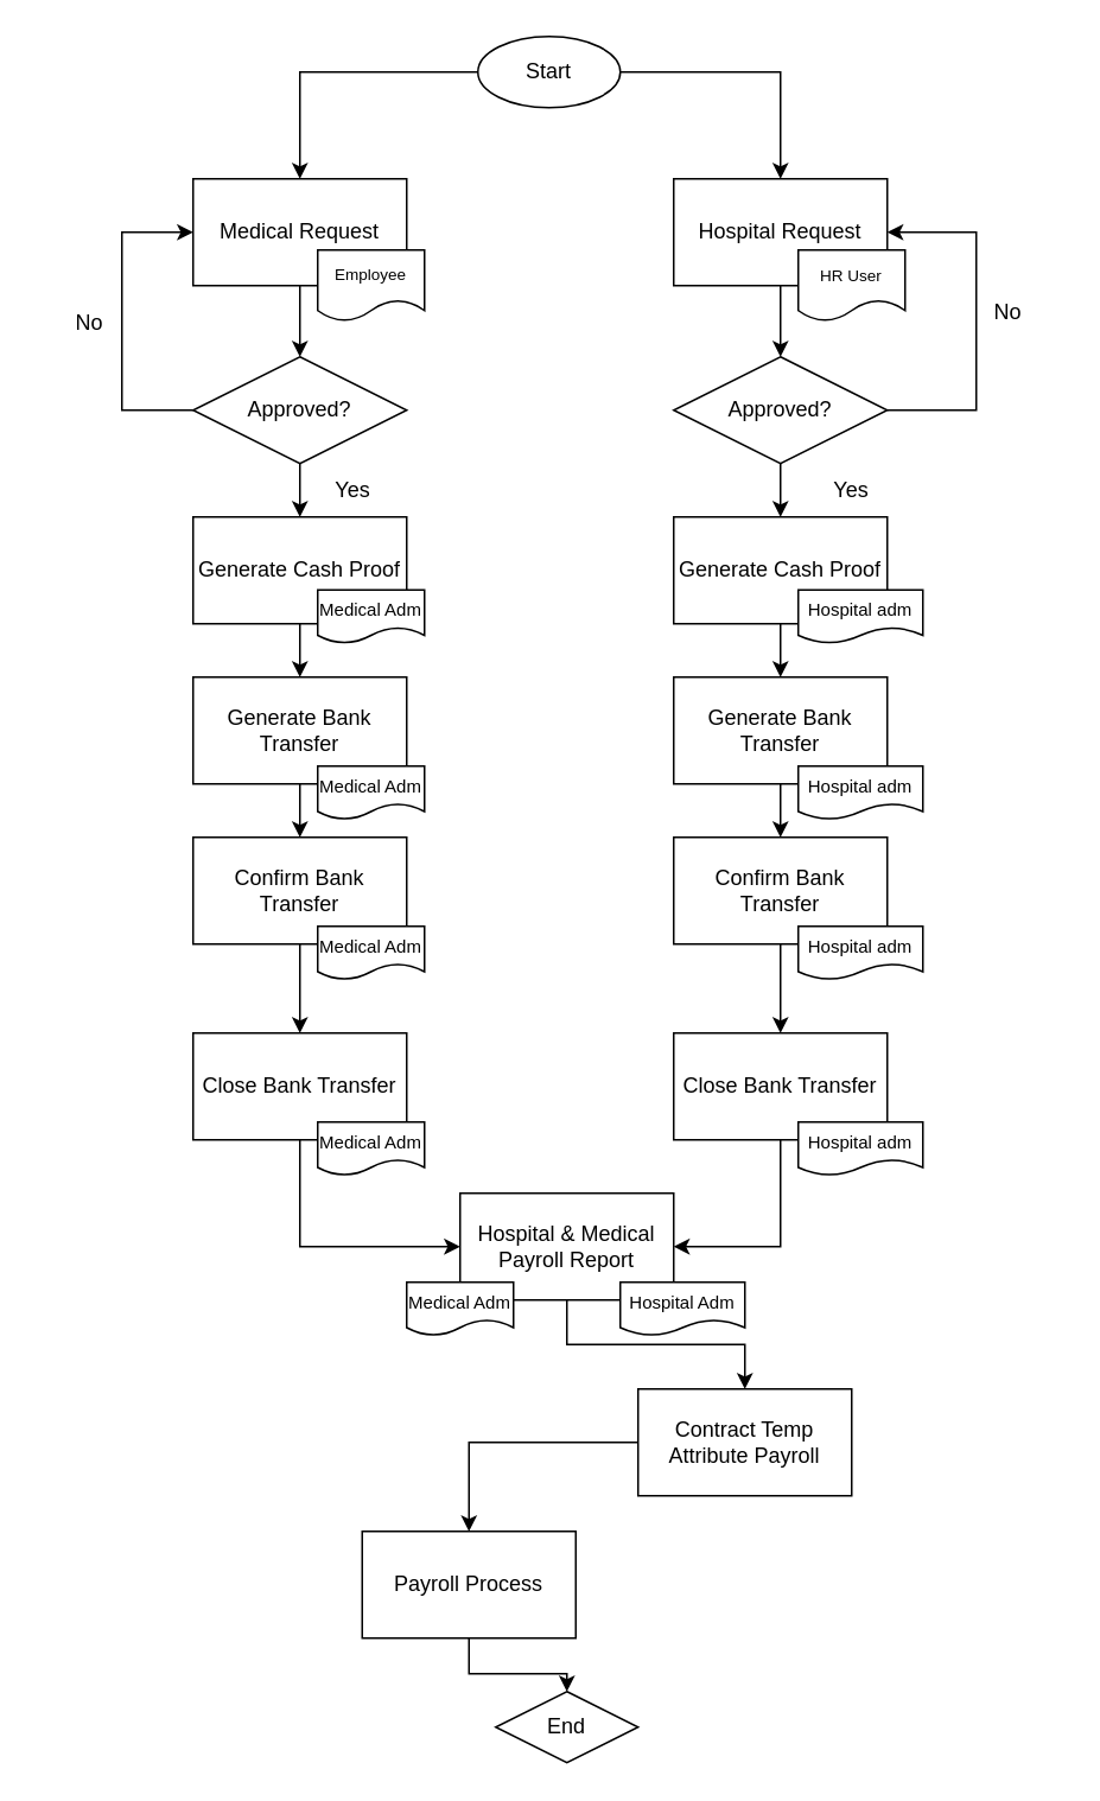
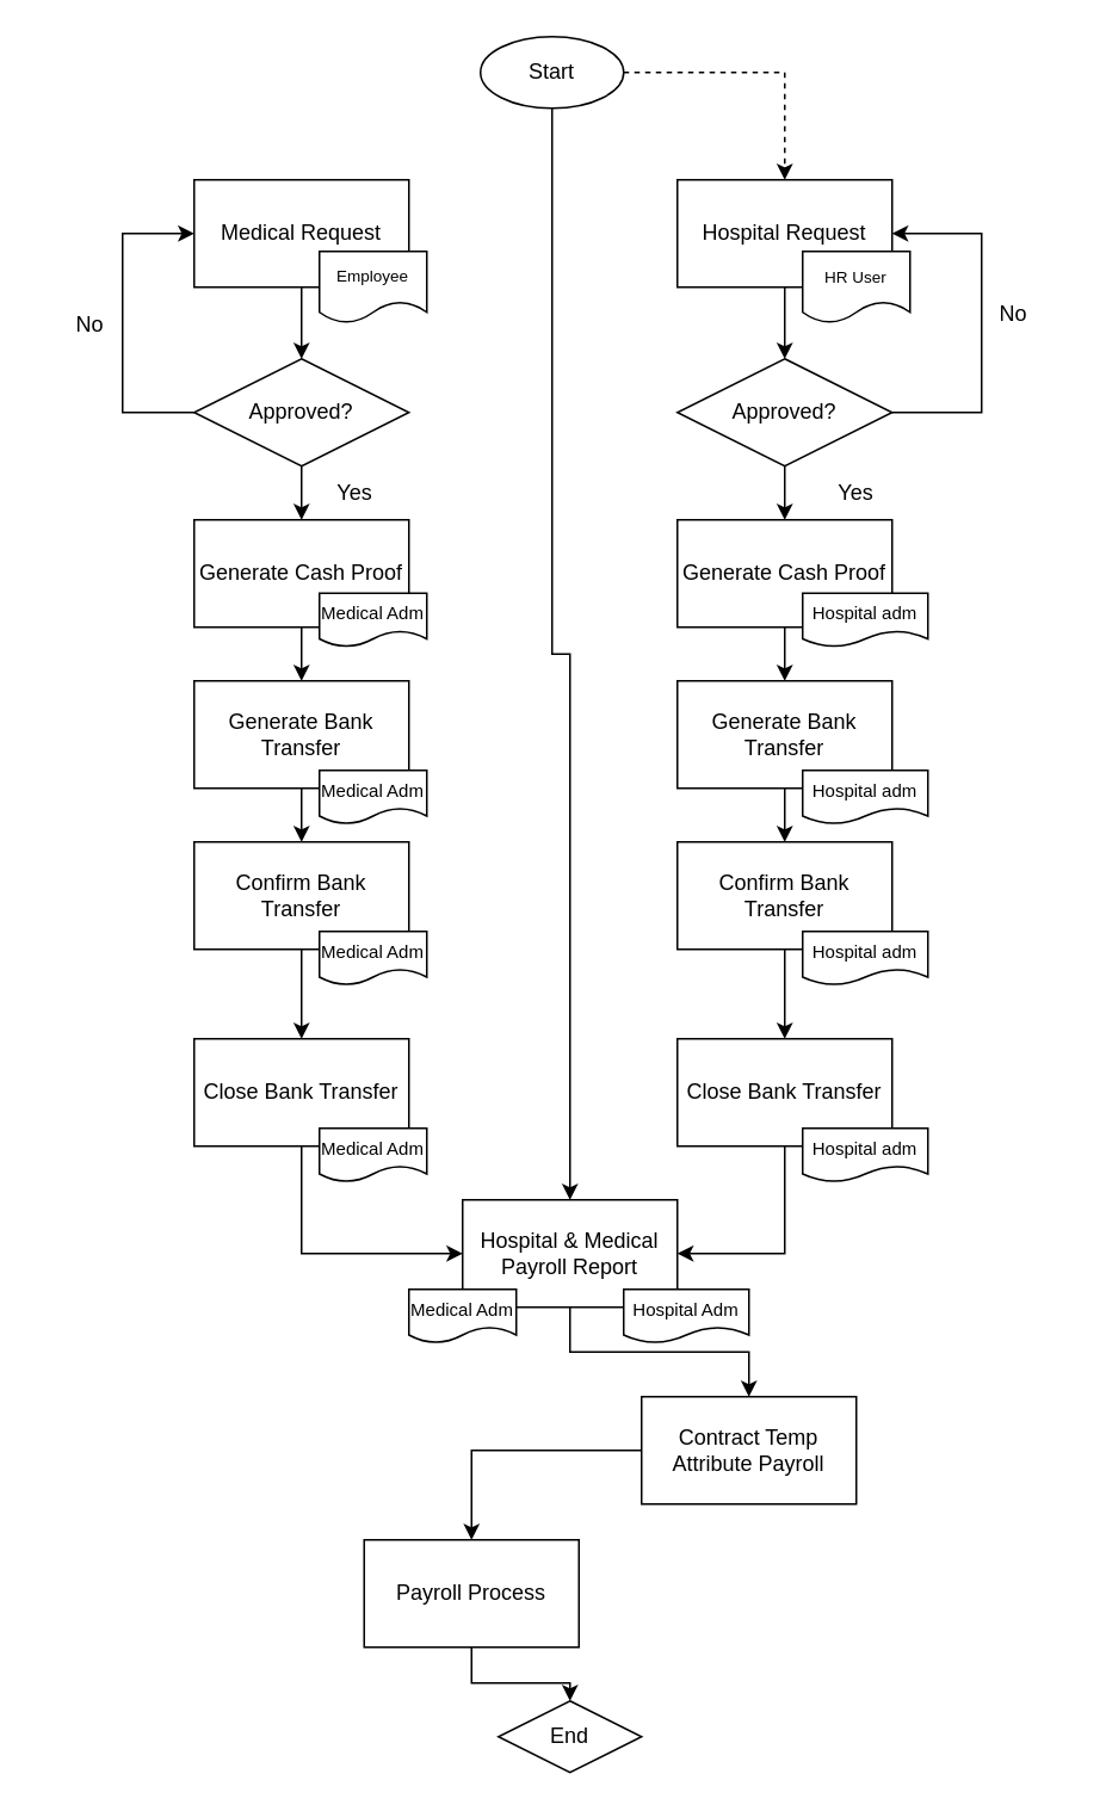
  <mxCell id="0" />
  <mxCell id="1" parent="0" />
- <mxCell id="2" style="edgeStyle=orthogonalEdgeStyle;rounded=0;orthogonalLoop=1;jettySize=auto;html=1;entryX=0.5;entryY=0;entryDx=0;entryDy=0;" edge="1" parent="1" source="4" target="8"><mxGeometry relative="1" as="geometry" /></mxCell>
- <mxCell id="3" style="edgeStyle=orthogonalEdgeStyle;rounded=0;orthogonalLoop=1;jettySize=auto;html=1;entryX=0.5;entryY=0;entryDx=0;entryDy=0;" edge="1" parent="1" source="4" target="6"><mxGeometry relative="1" as="geometry" /></mxCell>
+ <mxCell id="2" style="edgeStyle=orthogonalEdgeStyle;rounded=0;orthogonalLoop=1;jettySize=auto;html=1;entryX=0.5;entryY=0;entryDx=0;entryDy=0;dashed=1;" edge="1" parent="1" source="4" target="8"><mxGeometry relative="1" as="geometry" /></mxCell>
+ <mxCell id="3" style="edgeStyle=orthogonalEdgeStyle;rounded=0;orthogonalLoop=1;jettySize=auto;html=1;" edge="1" parent="1" source="4" target="21"><mxGeometry relative="1" as="geometry" /></mxCell>
  <mxCell id="4" value="Start" style="ellipse;whiteSpace=wrap;html=1;" vertex="1" parent="1"><mxGeometry x="268" y="20" width="80" height="40" as="geometry" /></mxCell>
  <mxCell id="5" value="" style="edgeStyle=orthogonalEdgeStyle;rounded=0;orthogonalLoop=1;jettySize=auto;html=1;" edge="1" parent="1" source="6" target="13"><mxGeometry relative="1" as="geometry" /></mxCell>
  <mxCell id="6" value="Medical Request" style="rounded=0;whiteSpace=wrap;html=1;" vertex="1" parent="1"><mxGeometry x="108" y="100" width="120" height="60" as="geometry" /></mxCell>
  <mxCell id="7" value="" style="edgeStyle=orthogonalEdgeStyle;rounded=0;orthogonalLoop=1;jettySize=auto;html=1;" edge="1" parent="1" source="8" target="29"><mxGeometry relative="1" as="geometry" /></mxCell>
  <mxCell id="8" value="Hospital Request" style="rounded=0;whiteSpace=wrap;html=1;" vertex="1" parent="1"><mxGeometry x="378" y="100" width="120" height="60" as="geometry" /></mxCell>
  <mxCell id="9" value="Employee" style="shape=document;whiteSpace=wrap;html=1;boundedLbl=1;fontSize=9;" vertex="1" parent="1"><mxGeometry x="178" y="140" width="60" height="40" as="geometry" /></mxCell>
  <mxCell id="10" value="&lt;font style=&quot;font-size: 9px;&quot;&gt;HR User&lt;/font&gt;" style="shape=document;whiteSpace=wrap;html=1;boundedLbl=1;" vertex="1" parent="1"><mxGeometry x="448" y="140" width="60" height="40" as="geometry" /></mxCell>
  <mxCell id="11" value="" style="edgeStyle=orthogonalEdgeStyle;rounded=0;orthogonalLoop=1;jettySize=auto;html=1;" edge="1" parent="1" source="13" target="15"><mxGeometry relative="1" as="geometry" /></mxCell>
  <mxCell id="12" style="edgeStyle=orthogonalEdgeStyle;rounded=0;orthogonalLoop=1;jettySize=auto;html=1;entryX=0;entryY=0.5;entryDx=0;entryDy=0;" edge="1" parent="1" source="13" target="6"><mxGeometry relative="1" as="geometry"><Array as="points"><mxPoint x="68" y="230" /><mxPoint x="68" y="130" /></Array></mxGeometry></mxCell>
  <mxCell id="13" value="Approved?" style="rhombus;whiteSpace=wrap;html=1;rounded=0;" vertex="1" parent="1"><mxGeometry x="108" y="200" width="120" height="60" as="geometry" /></mxCell>
  <mxCell id="14" value="" style="edgeStyle=orthogonalEdgeStyle;rounded=0;orthogonalLoop=1;jettySize=auto;html=1;" edge="1" parent="1" source="15" target="17"><mxGeometry relative="1" as="geometry" /></mxCell>
  <mxCell id="15" value="Generate Cash Proof" style="whiteSpace=wrap;html=1;rounded=0;" vertex="1" parent="1"><mxGeometry x="108" y="290" width="120" height="60" as="geometry" /></mxCell>
  <mxCell id="16" value="" style="edgeStyle=orthogonalEdgeStyle;rounded=0;orthogonalLoop=1;jettySize=auto;html=1;" edge="1" parent="1" source="17" target="19"><mxGeometry relative="1" as="geometry" /></mxCell>
  <mxCell id="17" value="Generate Bank Transfer" style="whiteSpace=wrap;html=1;rounded=0;" vertex="1" parent="1"><mxGeometry x="108" y="380" width="120" height="60" as="geometry" /></mxCell>
  <mxCell id="18" value="" style="edgeStyle=orthogonalEdgeStyle;rounded=0;orthogonalLoop=1;jettySize=auto;html=1;entryX=0.5;entryY=0;entryDx=0;entryDy=0;" edge="1" parent="1" source="19" target="49"><mxGeometry relative="1" as="geometry"><Array as="points" /></mxGeometry></mxCell>
  <mxCell id="19" value="Confirm Bank Transfer" style="whiteSpace=wrap;html=1;rounded=0;" vertex="1" parent="1"><mxGeometry x="108" y="470" width="120" height="60" as="geometry" /></mxCell>
  <mxCell id="20" value="" style="edgeStyle=orthogonalEdgeStyle;rounded=0;orthogonalLoop=1;jettySize=auto;html=1;" edge="1" parent="1" source="21" target="40"><mxGeometry relative="1" as="geometry" /></mxCell>
  <mxCell id="21" value="Hospital &amp;amp; Medical Payroll Report" style="whiteSpace=wrap;html=1;rounded=0;" vertex="1" parent="1"><mxGeometry x="258" y="670" width="120" height="60" as="geometry" /></mxCell>
  <mxCell id="22" value="&lt;font size=&quot;1&quot;&gt;Medical Adm&lt;/font&gt;" style="shape=document;whiteSpace=wrap;html=1;boundedLbl=1;" vertex="1" parent="1"><mxGeometry x="178" y="331" width="60" height="30" as="geometry" /></mxCell>
  <mxCell id="23" value="&lt;font size=&quot;1&quot;&gt;Medical Adm&lt;/font&gt;" style="shape=document;whiteSpace=wrap;html=1;boundedLbl=1;" vertex="1" parent="1"><mxGeometry x="178" y="430" width="60" height="30" as="geometry" /></mxCell>
  <mxCell id="24" value="&lt;font size=&quot;1&quot;&gt;Medical Adm&lt;/font&gt;" style="shape=document;whiteSpace=wrap;html=1;boundedLbl=1;" vertex="1" parent="1"><mxGeometry x="178" y="520" width="60" height="30" as="geometry" /></mxCell>
  <mxCell id="25" value="&lt;font size=&quot;1&quot;&gt;Medical Adm&lt;/font&gt;" style="shape=document;whiteSpace=wrap;html=1;boundedLbl=1;" vertex="1" parent="1"><mxGeometry x="228" y="720" width="60" height="30" as="geometry" /></mxCell>
  <mxCell id="26" value="&lt;font size=&quot;1&quot;&gt;Hospital Adm&lt;/font&gt;" style="shape=document;whiteSpace=wrap;html=1;boundedLbl=1;" vertex="1" parent="1"><mxGeometry x="348" y="720" width="70" height="30" as="geometry" /></mxCell>
  <mxCell id="27" style="edgeStyle=orthogonalEdgeStyle;rounded=0;orthogonalLoop=1;jettySize=auto;html=1;entryX=0.5;entryY=0;entryDx=0;entryDy=0;" edge="1" parent="1" source="29" target="31"><mxGeometry relative="1" as="geometry" /></mxCell>
  <mxCell id="28" style="edgeStyle=orthogonalEdgeStyle;rounded=0;orthogonalLoop=1;jettySize=auto;html=1;entryX=1;entryY=0.5;entryDx=0;entryDy=0;" edge="1" parent="1" source="29" target="8"><mxGeometry relative="1" as="geometry"><Array as="points"><mxPoint x="548" y="230" /><mxPoint x="548" y="130" /></Array></mxGeometry></mxCell>
  <mxCell id="29" value="Approved?" style="rhombus;whiteSpace=wrap;html=1;rounded=0;" vertex="1" parent="1"><mxGeometry x="378" y="200" width="120" height="60" as="geometry" /></mxCell>
  <mxCell id="30" value="" style="edgeStyle=orthogonalEdgeStyle;rounded=0;orthogonalLoop=1;jettySize=auto;html=1;" edge="1" parent="1" source="31" target="33"><mxGeometry relative="1" as="geometry" /></mxCell>
  <mxCell id="31" value="Generate Cash Proof" style="whiteSpace=wrap;html=1;rounded=0;" vertex="1" parent="1"><mxGeometry x="378" y="290" width="120" height="60" as="geometry" /></mxCell>
  <mxCell id="32" value="" style="edgeStyle=orthogonalEdgeStyle;rounded=0;orthogonalLoop=1;jettySize=auto;html=1;" edge="1" parent="1" source="33" target="35"><mxGeometry relative="1" as="geometry" /></mxCell>
  <mxCell id="33" value="Generate Bank Transfer" style="whiteSpace=wrap;html=1;rounded=0;" vertex="1" parent="1"><mxGeometry x="378" y="380" width="120" height="60" as="geometry" /></mxCell>
  <mxCell id="34" style="edgeStyle=orthogonalEdgeStyle;rounded=0;orthogonalLoop=1;jettySize=auto;html=1;entryX=0.5;entryY=0;entryDx=0;entryDy=0;" edge="1" parent="1" source="35" target="52"><mxGeometry relative="1" as="geometry" /></mxCell>
  <mxCell id="35" value="Confirm Bank Transfer" style="whiteSpace=wrap;html=1;rounded=0;" vertex="1" parent="1"><mxGeometry x="378" y="470" width="120" height="60" as="geometry" /></mxCell>
  <mxCell id="36" value="&lt;font size=&quot;1&quot;&gt;Hospital adm&lt;/font&gt;" style="shape=document;whiteSpace=wrap;html=1;boundedLbl=1;" vertex="1" parent="1"><mxGeometry x="448" y="331" width="70" height="30" as="geometry" /></mxCell>
  <mxCell id="37" value="&lt;font size=&quot;1&quot;&gt;Hospital adm&lt;/font&gt;" style="shape=document;whiteSpace=wrap;html=1;boundedLbl=1;" vertex="1" parent="1"><mxGeometry x="448" y="430" width="70" height="30" as="geometry" /></mxCell>
  <mxCell id="38" value="&lt;font size=&quot;1&quot;&gt;Hospital adm&lt;/font&gt;" style="shape=document;whiteSpace=wrap;html=1;boundedLbl=1;" vertex="1" parent="1"><mxGeometry x="448" y="520" width="70" height="30" as="geometry" /></mxCell>
  <mxCell id="39" value="" style="edgeStyle=orthogonalEdgeStyle;rounded=0;orthogonalLoop=1;jettySize=auto;html=1;" edge="1" parent="1" source="40" target="42"><mxGeometry relative="1" as="geometry" /></mxCell>
  <mxCell id="40" value="Contract Temp Attribute Payroll" style="whiteSpace=wrap;html=1;rounded=0;" vertex="1" parent="1"><mxGeometry x="358" y="780" width="120" height="60" as="geometry" /></mxCell>
  <mxCell id="41" value="" style="edgeStyle=orthogonalEdgeStyle;rounded=0;orthogonalLoop=1;jettySize=auto;html=1;" edge="1" parent="1" source="42" target="43"><mxGeometry relative="1" as="geometry" /></mxCell>
  <mxCell id="42" value="Payroll Process" style="whiteSpace=wrap;html=1;rounded=0;" vertex="1" parent="1"><mxGeometry x="203" y="860" width="120" height="60" as="geometry" /></mxCell>
  <mxCell id="43" value="End" style="rhombus;whiteSpace=wrap;html=1;" vertex="1" parent="1"><mxGeometry x="278" y="950" width="80" height="40" as="geometry" /></mxCell>
  <mxCell id="44" value="Yes" style="text;html=1;strokeColor=none;fillColor=none;align=center;verticalAlign=middle;whiteSpace=wrap;rounded=0;" vertex="1" parent="1"><mxGeometry x="168" y="260" width="60" height="30" as="geometry" /></mxCell>
  <mxCell id="45" value="Yes" style="text;html=1;strokeColor=none;fillColor=none;align=center;verticalAlign=middle;whiteSpace=wrap;rounded=0;" vertex="1" parent="1"><mxGeometry x="448" y="260" width="60" height="30" as="geometry" /></mxCell>
  <mxCell id="46" value="No" style="text;html=1;strokeColor=none;fillColor=none;align=center;verticalAlign=middle;whiteSpace=wrap;rounded=0;" vertex="1" parent="1"><mxGeometry x="536" y="160" width="60" height="30" as="geometry" /></mxCell>
  <mxCell id="47" value="No" style="text;html=1;strokeColor=none;fillColor=none;align=center;verticalAlign=middle;whiteSpace=wrap;rounded=0;" vertex="1" parent="1"><mxGeometry x="20" y="166" width="60" height="30" as="geometry" /></mxCell>
  <mxCell id="48" style="edgeStyle=orthogonalEdgeStyle;rounded=0;orthogonalLoop=1;jettySize=auto;html=1;entryX=0;entryY=0.5;entryDx=0;entryDy=0;" edge="1" parent="1" source="49" target="21"><mxGeometry relative="1" as="geometry"><Array as="points"><mxPoint x="168" y="700" /></Array></mxGeometry></mxCell>
  <mxCell id="49" value="Close Bank Transfer" style="whiteSpace=wrap;html=1;rounded=0;" vertex="1" parent="1"><mxGeometry x="108" y="580" width="120" height="60" as="geometry" /></mxCell>
  <mxCell id="50" value="&lt;font size=&quot;1&quot;&gt;Medical Adm&lt;/font&gt;" style="shape=document;whiteSpace=wrap;html=1;boundedLbl=1;" vertex="1" parent="1"><mxGeometry x="178" y="630" width="60" height="30" as="geometry" /></mxCell>
  <mxCell id="51" style="edgeStyle=orthogonalEdgeStyle;rounded=0;orthogonalLoop=1;jettySize=auto;html=1;entryX=1;entryY=0.5;entryDx=0;entryDy=0;" edge="1" parent="1" source="52" target="21"><mxGeometry relative="1" as="geometry" /></mxCell>
  <mxCell id="52" value="Close Bank Transfer" style="whiteSpace=wrap;html=1;rounded=0;" vertex="1" parent="1"><mxGeometry x="378" y="580" width="120" height="60" as="geometry" /></mxCell>
  <mxCell id="53" value="&lt;font size=&quot;1&quot;&gt;Hospital adm&lt;/font&gt;" style="shape=document;whiteSpace=wrap;html=1;boundedLbl=1;" vertex="1" parent="1"><mxGeometry x="448" y="630" width="70" height="30" as="geometry" /></mxCell>
